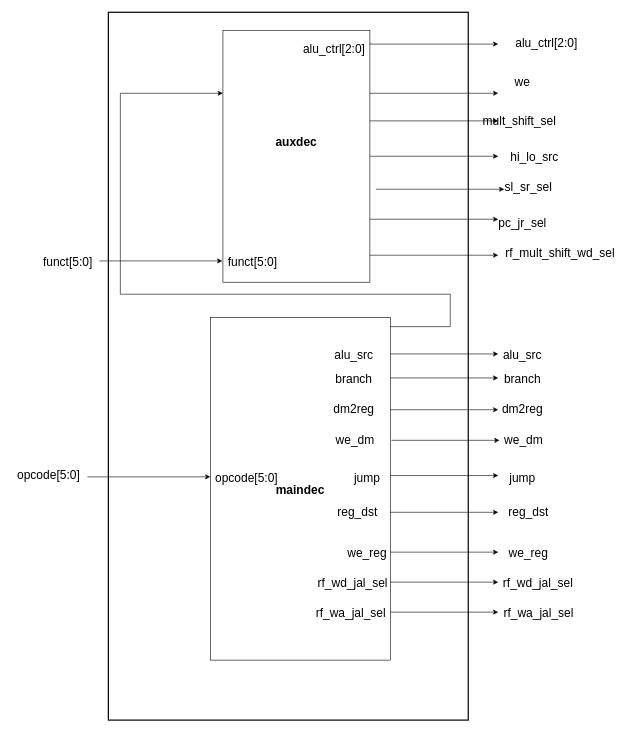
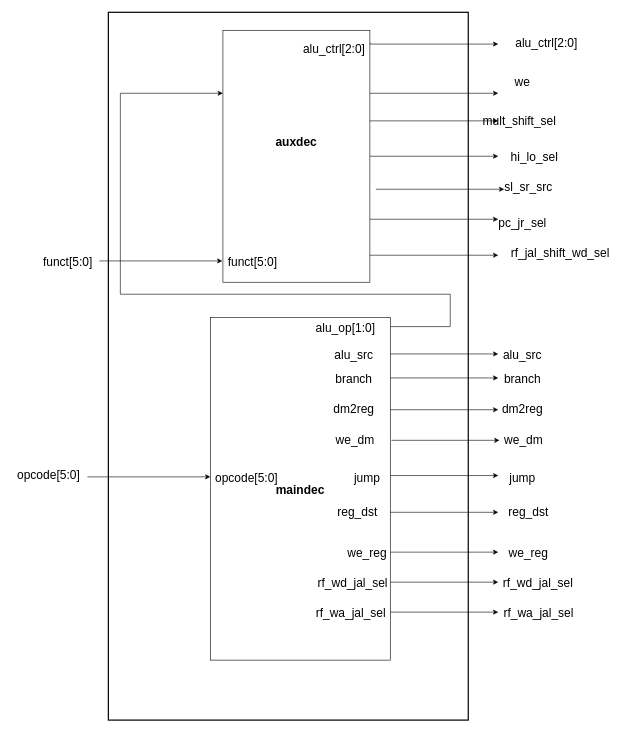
  <mxCell id="0" />
  <mxCell id="1" parent="0" />
  <mxCell id="2" value="" style="rounded=0;whiteSpace=wrap;html=1;strokeWidth=2;" parent="1" vertex="1"><mxGeometry x="180" y="20" width="600" height="1180" as="geometry" /></mxCell>
  <mxCell id="3" style="edgeStyle=orthogonalEdgeStyle;rounded=0;orthogonalLoop=1;jettySize=auto;html=1;fontSize=20;" parent="1" edge="1"><mxGeometry relative="1" as="geometry"><mxPoint x="830" y="73" as="targetPoint" /><mxPoint x="616" y="70" as="sourcePoint" /><Array as="points"><mxPoint x="686" y="73" /><mxPoint x="686" y="73" /></Array></mxGeometry></mxCell>
  <mxCell id="4" style="edgeStyle=none;rounded=0;orthogonalLoop=1;jettySize=auto;html=1;exitX=1;exitY=0.25;exitDx=0;exitDy=0;startArrow=none;startFill=0;endArrow=classic;endFill=1;strokeWidth=1;" parent="1" source="7" edge="1"><mxGeometry relative="1" as="geometry"><mxPoint x="830" y="155" as="targetPoint" /></mxGeometry></mxCell>
  <mxCell id="5" style="edgeStyle=none;rounded=0;orthogonalLoop=1;jettySize=auto;html=1;exitX=1;exitY=0.5;exitDx=0;exitDy=0;startArrow=none;startFill=0;endArrow=classic;endFill=1;strokeWidth=1;" parent="1" source="7" edge="1"><mxGeometry relative="1" as="geometry"><mxPoint x="830" y="260" as="targetPoint" /></mxGeometry></mxCell>
  <mxCell id="6" style="edgeStyle=none;rounded=0;orthogonalLoop=1;jettySize=auto;html=1;exitX=1;exitY=0.75;exitDx=0;exitDy=0;startArrow=none;startFill=0;endArrow=classic;endFill=1;strokeWidth=1;" parent="1" source="7" edge="1"><mxGeometry relative="1" as="geometry"><mxPoint x="830" y="365" as="targetPoint" /></mxGeometry></mxCell>
  <mxCell id="7" value="&lt;b&gt;auxdec&lt;br&gt;&lt;br&gt;&lt;br&gt;&lt;/b&gt;" style="rounded=0;whiteSpace=wrap;html=1;fontSize=20;strokeColor=#000000;fillColor=default;" parent="1" vertex="1"><mxGeometry x="371" y="50" width="245" height="420" as="geometry" /></mxCell>
  <mxCell id="8" value="&lt;b&gt;maindec&lt;/b&gt;" style="rounded=0;whiteSpace=wrap;html=1;fontSize=20;strokeColor=#000000;fillColor=default;" parent="1" vertex="1"><mxGeometry x="350" y="529" width="300" height="571" as="geometry" /></mxCell>
  <mxCell id="9" value="" style="endArrow=classic;html=1;rounded=0;fontSize=20;" parent="1" edge="1"><mxGeometry width="50" height="50" relative="1" as="geometry"><mxPoint x="650" y="853.57" as="sourcePoint" /><mxPoint x="830" y="853.57" as="targetPoint" /></mxGeometry></mxCell>
  <mxCell id="10" value="" style="endArrow=classic;html=1;rounded=0;fontSize=20;entryX=0;entryY=0.25;entryDx=0;entryDy=0;" parent="1" target="7" edge="1"><mxGeometry width="50" height="50" relative="1" as="geometry"><mxPoint x="650" y="544" as="sourcePoint" /><mxPoint x="830" y="544" as="targetPoint" /><Array as="points"><mxPoint x="750" y="544" /><mxPoint x="750" y="490" /><mxPoint x="200" y="490" /><mxPoint x="200" y="155" /></Array></mxGeometry></mxCell>
  <mxCell id="11" value="" style="endArrow=classic;html=1;rounded=0;fontSize=20;" parent="1" edge="1"><mxGeometry width="50" height="50" relative="1" as="geometry"><mxPoint x="650" y="589.57" as="sourcePoint" /><mxPoint x="830" y="589.57" as="targetPoint" /></mxGeometry></mxCell>
  <mxCell id="12" value="" style="endArrow=classic;html=1;rounded=0;fontSize=20;" parent="1" edge="1"><mxGeometry width="50" height="50" relative="1" as="geometry"><mxPoint x="650" y="629.57" as="sourcePoint" /><mxPoint x="830" y="629.57" as="targetPoint" /></mxGeometry></mxCell>
  <mxCell id="13" value="" style="endArrow=classic;html=1;rounded=0;fontSize=20;" parent="1" edge="1"><mxGeometry width="50" height="50" relative="1" as="geometry"><mxPoint x="650" y="682.57" as="sourcePoint" /><mxPoint x="830" y="682.57" as="targetPoint" /></mxGeometry></mxCell>
  <mxCell id="14" value="" style="endArrow=classic;html=1;rounded=0;fontSize=20;" parent="1" edge="1"><mxGeometry width="50" height="50" relative="1" as="geometry"><mxPoint x="650" y="920" as="sourcePoint" /><mxPoint x="830" y="920" as="targetPoint" /></mxGeometry></mxCell>
  <mxCell id="15" value="" style="endArrow=classic;html=1;rounded=0;fontSize=20;" parent="1" edge="1"><mxGeometry width="50" height="50" relative="1" as="geometry"><mxPoint x="650" y="792.29" as="sourcePoint" /><mxPoint x="830" y="792.29" as="targetPoint" /></mxGeometry></mxCell>
+ <mxCell id="16" value="&lt;span style=&quot;font-size: 20px&quot;&gt;alu_op[1:0]&lt;/span&gt;" style="text;html=1;align=center;verticalAlign=middle;resizable=0;points=[];autosize=1;strokeColor=none;fillColor=none;" parent="1" vertex="1"><mxGeometry x="520" y="535" width="110" height="20" as="geometry" /></mxCell>
  <mxCell id="17" value="&lt;font style=&quot;font-size: 20px&quot;&gt;alu_src&lt;/font&gt;" style="text;html=1;align=center;verticalAlign=middle;resizable=0;points=[];autosize=1;strokeColor=none;fillColor=none;" parent="1" vertex="1"><mxGeometry x="549" y="580" width="80" height="20" as="geometry" /></mxCell>
  <mxCell id="18" value="&lt;font style=&quot;font-size: 20px&quot;&gt;branch&lt;/font&gt;" style="text;html=1;align=center;verticalAlign=middle;resizable=0;points=[];autosize=1;strokeColor=none;fillColor=none;" parent="1" vertex="1"><mxGeometry x="549" y="620" width="80" height="20" as="geometry" /></mxCell>
  <mxCell id="19" value="&lt;font style=&quot;font-size: 20px&quot;&gt;jump&lt;/font&gt;" style="text;html=1;align=center;verticalAlign=middle;resizable=0;points=[];autosize=1;strokeColor=none;fillColor=none;" parent="1" vertex="1"><mxGeometry x="581" y="785" width="60" height="20" as="geometry" /></mxCell>
  <mxCell id="20" value="&lt;font style=&quot;font-size: 20px&quot;&gt;dm2reg&lt;/font&gt;" style="text;html=1;align=center;verticalAlign=middle;resizable=0;points=[];autosize=1;strokeColor=none;fillColor=none;" parent="1" vertex="1"><mxGeometry x="549" y="671" width="80" height="20" as="geometry" /></mxCell>
  <mxCell id="21" value="&lt;font style=&quot;font-size: 20px&quot;&gt;we_reg&lt;/font&gt;" style="text;html=1;align=center;verticalAlign=middle;resizable=0;points=[];autosize=1;strokeColor=none;fillColor=none;" parent="1" vertex="1"><mxGeometry x="571" y="910" width="80" height="20" as="geometry" /></mxCell>
  <mxCell id="22" value="&lt;font style=&quot;font-size: 20px&quot;&gt;reg_dst&lt;/font&gt;" style="text;html=1;align=center;verticalAlign=middle;resizable=0;points=[];autosize=1;strokeColor=none;fillColor=none;" parent="1" vertex="1"><mxGeometry x="555" y="842" width="80" height="20" as="geometry" /></mxCell>
  <mxCell id="23" value="&lt;span style=&quot;font-size: 20px&quot;&gt;alu_ctrl[2:0]&lt;/span&gt;" style="text;html=1;align=center;verticalAlign=middle;resizable=0;points=[];autosize=1;strokeColor=none;fillColor=none;" parent="1" vertex="1"><mxGeometry x="850" y="60" width="120" height="20" as="geometry" /></mxCell>
  <mxCell id="24" value="&lt;font style=&quot;font-size: 20px&quot;&gt;alu_src&lt;/font&gt;" style="text;html=1;align=center;verticalAlign=middle;resizable=0;points=[];autosize=1;strokeColor=none;fillColor=none;" parent="1" vertex="1"><mxGeometry x="830" y="580" width="80" height="20" as="geometry" /></mxCell>
  <mxCell id="25" value="&lt;font style=&quot;font-size: 20px&quot;&gt;branch&lt;/font&gt;" style="text;html=1;align=center;verticalAlign=middle;resizable=0;points=[];autosize=1;strokeColor=none;fillColor=none;" parent="1" vertex="1"><mxGeometry x="830" y="620" width="80" height="20" as="geometry" /></mxCell>
  <mxCell id="26" value="&lt;font style=&quot;font-size: 20px&quot;&gt;dm2reg&lt;/font&gt;" style="text;html=1;align=center;verticalAlign=middle;resizable=0;points=[];autosize=1;strokeColor=none;fillColor=none;" parent="1" vertex="1"><mxGeometry x="830" y="671" width="80" height="20" as="geometry" /></mxCell>
  <mxCell id="27" value="&lt;font style=&quot;font-size: 20px&quot;&gt;jump&lt;/font&gt;" style="text;html=1;align=center;verticalAlign=middle;resizable=0;points=[];autosize=1;strokeColor=none;fillColor=none;" parent="1" vertex="1"><mxGeometry x="840" y="785" width="60" height="20" as="geometry" /></mxCell>
  <mxCell id="28" value="&lt;font style=&quot;font-size: 20px&quot;&gt;reg_dst&lt;/font&gt;" style="text;html=1;align=center;verticalAlign=middle;resizable=0;points=[];autosize=1;strokeColor=none;fillColor=none;" parent="1" vertex="1"><mxGeometry x="840" y="842" width="80" height="20" as="geometry" /></mxCell>
  <mxCell id="29" value="&lt;font style=&quot;font-size: 20px&quot;&gt;we_reg&lt;/font&gt;" style="text;html=1;align=center;verticalAlign=middle;resizable=0;points=[];autosize=1;strokeColor=none;fillColor=none;" parent="1" vertex="1"><mxGeometry x="840" y="910" width="80" height="20" as="geometry" /></mxCell>
  <mxCell id="30" value="funct[5:0]" style="text;html=1;align=center;verticalAlign=middle;resizable=0;points=[];autosize=1;strokeColor=none;fillColor=none;fontSize=20;" parent="1" vertex="1"><mxGeometry x="370" y="420" width="100" height="30" as="geometry" /></mxCell>
  <mxCell id="31" style="edgeStyle=orthogonalEdgeStyle;rounded=0;orthogonalLoop=1;jettySize=auto;html=1;fontSize=20;" parent="1" edge="1"><mxGeometry relative="1" as="geometry"><mxPoint x="350" y="794.5" as="targetPoint" /><mxPoint x="145" y="794.5" as="sourcePoint" /></mxGeometry></mxCell>
  <mxCell id="32" value="opcode[5:0]" style="text;html=1;align=center;verticalAlign=middle;resizable=0;points=[];autosize=1;strokeColor=none;fillColor=none;fontSize=20;" parent="1" vertex="1"><mxGeometry x="350" y="780" width="120" height="30" as="geometry" /></mxCell>
  <mxCell id="33" value="opcode[5:0]" style="text;html=1;align=center;verticalAlign=middle;resizable=0;points=[];autosize=1;strokeColor=none;fillColor=none;fontSize=20;" parent="1" vertex="1"><mxGeometry x="20" y="775" width="120" height="30" as="geometry" /></mxCell>
  <mxCell id="34" style="edgeStyle=orthogonalEdgeStyle;rounded=0;orthogonalLoop=1;jettySize=auto;html=1;fontSize=20;" parent="1" edge="1"><mxGeometry relative="1" as="geometry"><mxPoint x="370" y="434.5" as="targetPoint" /><mxPoint x="165" y="434.5" as="sourcePoint" /></mxGeometry></mxCell>
  <mxCell id="35" value="funct[5:0]" style="text;html=1;align=center;verticalAlign=middle;resizable=0;points=[];autosize=1;strokeColor=none;fillColor=none;fontSize=20;" parent="1" vertex="1"><mxGeometry x="62" y="420" width="100" height="30" as="geometry" /></mxCell>
  <mxCell id="36" value="&lt;span style=&quot;font-size: 20px&quot;&gt;alu_ctrl[2:0]&lt;/span&gt;" style="text;html=1;align=center;verticalAlign=middle;resizable=0;points=[];autosize=1;strokeColor=none;fillColor=none;" parent="1" vertex="1"><mxGeometry x="496" y="70" width="120" height="20" as="geometry" /></mxCell>
  <mxCell id="37" value="" style="endArrow=classic;html=1;rounded=0;fontSize=20;" parent="1" edge="1"><mxGeometry width="50" height="50" relative="1" as="geometry"><mxPoint x="652" y="733.57" as="sourcePoint" /><mxPoint x="832" y="733.57" as="targetPoint" /></mxGeometry></mxCell>
  <mxCell id="38" value="&lt;font style=&quot;font-size: 20px&quot;&gt;we_dm&lt;/font&gt;" style="text;html=1;align=center;verticalAlign=middle;resizable=0;points=[];autosize=1;strokeColor=none;fillColor=none;" parent="1" vertex="1"><mxGeometry x="551" y="722" width="80" height="20" as="geometry" /></mxCell>
  <mxCell id="39" value="&lt;font style=&quot;font-size: 20px&quot;&gt;we_dm&lt;/font&gt;" style="text;html=1;align=center;verticalAlign=middle;resizable=0;points=[];autosize=1;strokeColor=none;fillColor=none;" parent="1" vertex="1"><mxGeometry x="832" y="722" width="80" height="20" as="geometry" /></mxCell>
  <mxCell id="40" value="" style="endArrow=classic;html=1;rounded=0;fontSize=20;" parent="1" edge="1"><mxGeometry width="50" height="50" relative="1" as="geometry"><mxPoint x="650" y="970" as="sourcePoint" /><mxPoint x="830" y="970" as="targetPoint" /></mxGeometry></mxCell>
  <mxCell id="41" value="&lt;font style=&quot;font-size: 20px&quot;&gt;rf_wd_jal_sel&lt;/font&gt;" style="text;html=1;align=center;verticalAlign=middle;resizable=0;points=[];autosize=1;strokeColor=none;fillColor=none;" parent="1" vertex="1"><mxGeometry x="522" y="960" width="130" height="20" as="geometry" /></mxCell>
  <mxCell id="42" value="&lt;span style=&quot;font-size: 20px&quot;&gt;rf_wd_jal_sel&lt;/span&gt;" style="text;html=1;align=center;verticalAlign=middle;resizable=0;points=[];autosize=1;strokeColor=none;fillColor=none;" parent="1" vertex="1"><mxGeometry x="831" y="960" width="130" height="20" as="geometry" /></mxCell>
  <mxCell id="43" value="" style="endArrow=classic;html=1;rounded=0;fontSize=20;" parent="1" edge="1"><mxGeometry width="50" height="50" relative="1" as="geometry"><mxPoint x="650" y="1020" as="sourcePoint" /><mxPoint x="830" y="1020" as="targetPoint" /></mxGeometry></mxCell>
  <mxCell id="44" value="&lt;span style=&quot;font-size: 20px&quot;&gt;rf_wa_jal_sel&lt;/span&gt;" style="text;html=1;align=center;verticalAlign=middle;resizable=0;points=[];autosize=1;strokeColor=none;fillColor=none;" parent="1" vertex="1"><mxGeometry x="519" y="1010" width="130" height="20" as="geometry" /></mxCell>
  <mxCell id="45" value="&lt;span style=&quot;font-size: 20px&quot;&gt;rf_wa_jal_sel&lt;/span&gt;" style="text;html=1;align=center;verticalAlign=middle;resizable=0;points=[];autosize=1;strokeColor=none;fillColor=none;" parent="1" vertex="1"><mxGeometry x="832" y="1010" width="130" height="20" as="geometry" /></mxCell>
  <mxCell id="46" value="&lt;span style=&quot;font-size: 20px&quot;&gt;we&lt;/span&gt;" style="text;html=1;align=center;verticalAlign=middle;resizable=0;points=[];autosize=1;strokeColor=none;fillColor=none;" parent="1" vertex="1"><mxGeometry x="850" y="125" width="40" height="20" as="geometry" /></mxCell>
- <mxCell id="47" value="&lt;span style=&quot;font-size: 20px&quot;&gt;hi_lo_src&lt;/span&gt;" style="text;html=1;align=center;verticalAlign=middle;resizable=0;points=[];autosize=1;strokeColor=none;fillColor=none;" parent="1" vertex="1"><mxGeometry x="845" y="250" width="90" height="20" as="geometry" /></mxCell>
+ <mxCell id="47" value="&lt;span style=&quot;font-size: 20px&quot;&gt;hi_lo_sel&lt;/span&gt;" style="text;html=1;align=center;verticalAlign=middle;resizable=0;points=[];autosize=1;strokeColor=none;fillColor=none;" parent="1" vertex="1"><mxGeometry x="845" y="250" width="90" height="20" as="geometry" /></mxCell>
  <mxCell id="48" style="edgeStyle=none;rounded=0;orthogonalLoop=1;jettySize=auto;html=1;exitX=1;exitY=0.25;exitDx=0;exitDy=0;startArrow=none;startFill=0;endArrow=classic;endFill=1;strokeWidth=1;" parent="1" edge="1"><mxGeometry relative="1" as="geometry"><mxPoint x="840" y="315" as="targetPoint" /><mxPoint x="626" y="315" as="sourcePoint" /></mxGeometry></mxCell>
- <mxCell id="49" value="&lt;span style=&quot;font-size: 20px&quot;&gt;sl_sr_sel&lt;/span&gt;" style="text;html=1;align=center;verticalAlign=middle;resizable=0;points=[];autosize=1;strokeColor=none;fillColor=none;" parent="1" vertex="1"><mxGeometry x="835" y="300" width="90" height="20" as="geometry" /></mxCell>
+ <mxCell id="49" value="&lt;span style=&quot;font-size: 20px&quot;&gt;sl_sr_src&lt;/span&gt;" style="text;html=1;align=center;verticalAlign=middle;resizable=0;points=[];autosize=1;strokeColor=none;fillColor=none;" parent="1" vertex="1"><mxGeometry x="835" y="300" width="90" height="20" as="geometry" /></mxCell>
  <mxCell id="50" style="edgeStyle=none;rounded=0;orthogonalLoop=1;jettySize=auto;html=1;exitX=1;exitY=0.25;exitDx=0;exitDy=0;startArrow=none;startFill=0;endArrow=classic;endFill=1;strokeWidth=1;" parent="1" edge="1"><mxGeometry relative="1" as="geometry"><mxPoint x="830" y="201" as="targetPoint" /><mxPoint x="616" y="201" as="sourcePoint" /></mxGeometry></mxCell>
  <mxCell id="51" value="&lt;span style=&quot;font-size: 20px&quot;&gt;mult_shift_sel&lt;/span&gt;" style="text;html=1;align=center;verticalAlign=middle;resizable=0;points=[];autosize=1;strokeColor=none;fillColor=none;" parent="1" vertex="1"><mxGeometry x="795" y="190" width="140" height="20" as="geometry" /></mxCell>
  <mxCell id="52" style="edgeStyle=none;rounded=0;orthogonalLoop=1;jettySize=auto;html=1;exitX=1;exitY=0.25;exitDx=0;exitDy=0;startArrow=none;startFill=0;endArrow=classic;endFill=1;strokeWidth=1;" parent="1" edge="1"><mxGeometry relative="1" as="geometry"><mxPoint x="830" y="425" as="targetPoint" /><mxPoint x="616" y="425" as="sourcePoint" /></mxGeometry></mxCell>
- <mxCell id="53" value="&lt;span style=&quot;font-size: 20px&quot;&gt;rf_mult_shift_wd_sel&lt;/span&gt;" style="text;html=1;align=center;verticalAlign=middle;resizable=0;points=[];autosize=1;strokeColor=none;fillColor=none;" parent="1" vertex="1"><mxGeometry x="833" y="410" width="200" height="20" as="geometry" /></mxCell>
+ <mxCell id="53" value="&lt;span style=&quot;font-size: 20px&quot;&gt;rf_jal_shift_wd_sel&lt;/span&gt;" style="text;html=1;align=center;verticalAlign=middle;resizable=0;points=[];autosize=1;strokeColor=none;fillColor=none;" parent="1" vertex="1"><mxGeometry x="833" y="410" width="200" height="20" as="geometry" /></mxCell>
  <mxCell id="54" value="&lt;span style=&quot;font-size: 20px&quot;&gt;pc_jr_sel&lt;/span&gt;" style="text;html=1;align=center;verticalAlign=middle;resizable=0;points=[];autosize=1;strokeColor=none;fillColor=none;" parent="1" vertex="1"><mxGeometry x="820" y="360" width="100" height="20" as="geometry" /></mxCell>
